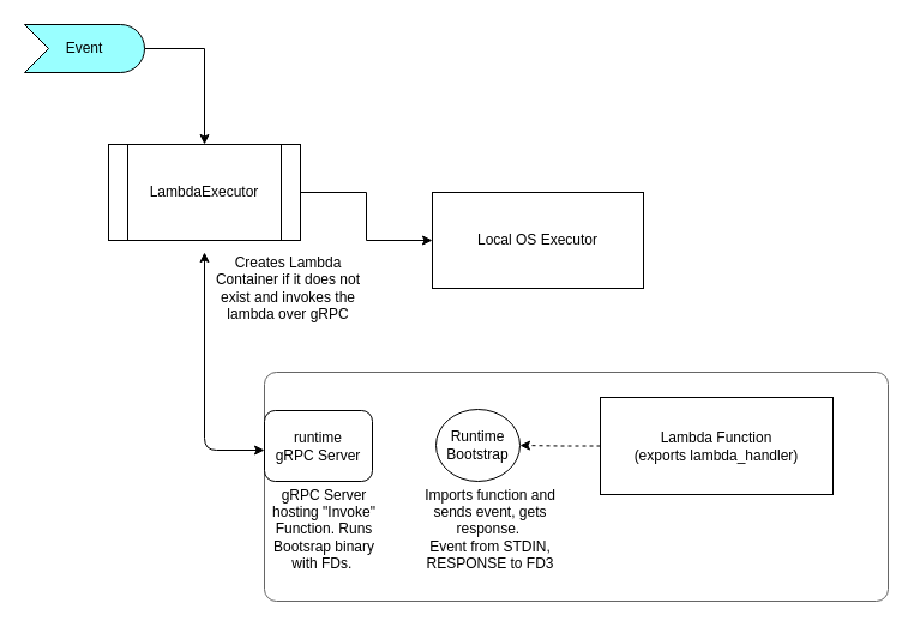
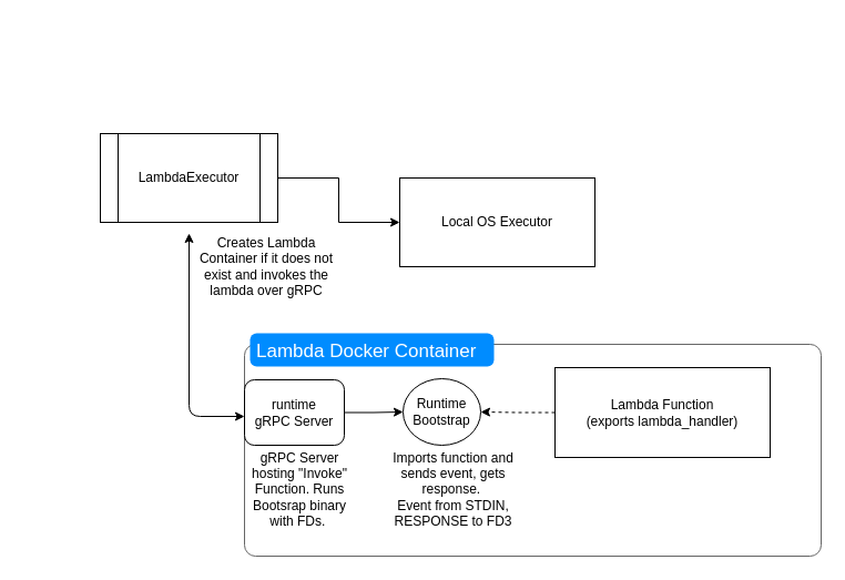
  <mxCell id="0" />
  <mxCell id="1" parent="0" />
  <mxCell id="2" value="" style="edgeStyle=orthogonalEdgeStyle;rounded=0;orthogonalLoop=1;jettySize=auto;html=1;" edge="1" parent="1" source="3" target="4"><mxGeometry relative="1" as="geometry" /></mxCell>
  <mxCell id="3" value="LambdaExecutor" style="shape=process;whiteSpace=wrap;html=1;backgroundOutline=1;" vertex="1" parent="1"><mxGeometry x="90" y="120" width="160" height="80" as="geometry" /></mxCell>
  <mxCell id="4" value="Local OS Executor" style="rounded=0;whiteSpace=wrap;html=1;" vertex="1" parent="1"><mxGeometry x="360" y="160" width="176" height="80" as="geometry" /></mxCell>
  <mxCell id="5" value="" style="shape=mxgraph.mockup.containers.marginRect;rectMarginTop=10;strokeColor=#666666;strokeWidth=1;dashed=0;rounded=1;arcSize=5;recursiveResize=0;" vertex="1" parent="1"><mxGeometry x="220" y="300" width="520" height="201" as="geometry" /></mxCell>
+ <mxCell id="6" value="Lambda Docker Container" style="shape=rect;strokeColor=none;fillColor=#008cff;strokeWidth=1;dashed=0;rounded=1;arcSize=20;fontColor=#ffffff;fontSize=17;spacing=2;spacingTop=-2;align=left;autosize=1;spacingLeft=4;resizeWidth=0;resizeHeight=0;perimeter=none;" vertex="1" parent="5"><mxGeometry x="5" width="220" height="30" as="geometry" /></mxCell>
  <mxCell id="7" value="" style="endArrow=classic;startArrow=classic;html=1;exitX=0;exitY=0.5;exitDx=0;exitDy=0;" edge="1" parent="1"><mxGeometry width="50" height="50" relative="1" as="geometry"><mxPoint x="220" y="375" as="sourcePoint" /><mxPoint x="170" y="210" as="targetPoint" /><Array as="points"><mxPoint x="170" y="375" /></Array></mxGeometry></mxCell>
+ <mxCell id="8" value="" style="edgeStyle=orthogonalEdgeStyle;rounded=0;orthogonalLoop=1;jettySize=auto;html=1;" edge="1" parent="1" source="9" target="10"><mxGeometry relative="1" as="geometry" /></mxCell>
  <mxCell id="9" value="runtime&lt;br&gt;gRPC Server" style="rounded=1;whiteSpace=wrap;html=1;" vertex="1" parent="1"><mxGeometry x="220" y="342" width="90" height="59" as="geometry" /></mxCell>
  <mxCell id="10" value="Runtime&lt;br&gt;Bootstrap" style="ellipse;whiteSpace=wrap;html=1;" vertex="1" parent="1"><mxGeometry x="363" y="341" width="70" height="60" as="geometry" /></mxCell>
  <mxCell id="11" value="" style="edgeStyle=orthogonalEdgeStyle;rounded=0;orthogonalLoop=1;jettySize=auto;html=1;dashed=1;" edge="1" parent="1" source="12" target="10"><mxGeometry relative="1" as="geometry" /></mxCell>
  <mxCell id="12" value="Lambda Function&lt;br&gt;(exports lambda_handler)" style="rounded=0;whiteSpace=wrap;html=1;" vertex="1" parent="1"><mxGeometry x="500" y="331" width="194" height="81" as="geometry" /></mxCell>
  <mxCell id="13" value="Imports function and sends event, gets response.&amp;nbsp;&lt;br&gt;Event from STDIN,&lt;br&gt;RESPONSE to FD3" style="text;html=1;strokeColor=none;fillColor=none;align=center;verticalAlign=middle;whiteSpace=wrap;rounded=0;" vertex="1" parent="1"><mxGeometry x="350" y="411" width="116.59" height="60" as="geometry" /></mxCell>
  <mxCell id="14" value="gRPC Server hosting &quot;Invoke&quot; Function. Runs Bootsrap binary with FDs.&amp;nbsp;" style="text;html=1;strokeColor=none;fillColor=none;align=center;verticalAlign=middle;whiteSpace=wrap;rounded=0;" vertex="1" parent="1"><mxGeometry x="220" y="401" width="100" height="80" as="geometry" /></mxCell>
  <mxCell id="15" value="Creates Lambda Container if it does not exist and invokes the lambda over gRPC" style="text;html=1;strokeColor=none;fillColor=none;align=center;verticalAlign=middle;whiteSpace=wrap;rounded=0;" vertex="1" parent="1"><mxGeometry x="170" y="210" width="140" height="60" as="geometry" /></mxCell>
- <mxCell id="16" style="edgeStyle=orthogonalEdgeStyle;rounded=0;orthogonalLoop=1;jettySize=auto;html=1;exitX=1;exitY=0.5;exitDx=0;exitDy=0;exitPerimeter=0;entryX=0.5;entryY=0;entryDx=0;entryDy=0;" edge="1" parent="1" source="17" target="3"><mxGeometry relative="1" as="geometry" /></mxCell>
- <mxCell id="17" value="Event" style="html=1;outlineConnect=0;whiteSpace=wrap;fillColor=#99ffff;shape=mxgraph.archimate3.event;" vertex="1" parent="1"><mxGeometry x="20" y="20" width="100" height="40" as="geometry" /></mxCell>
